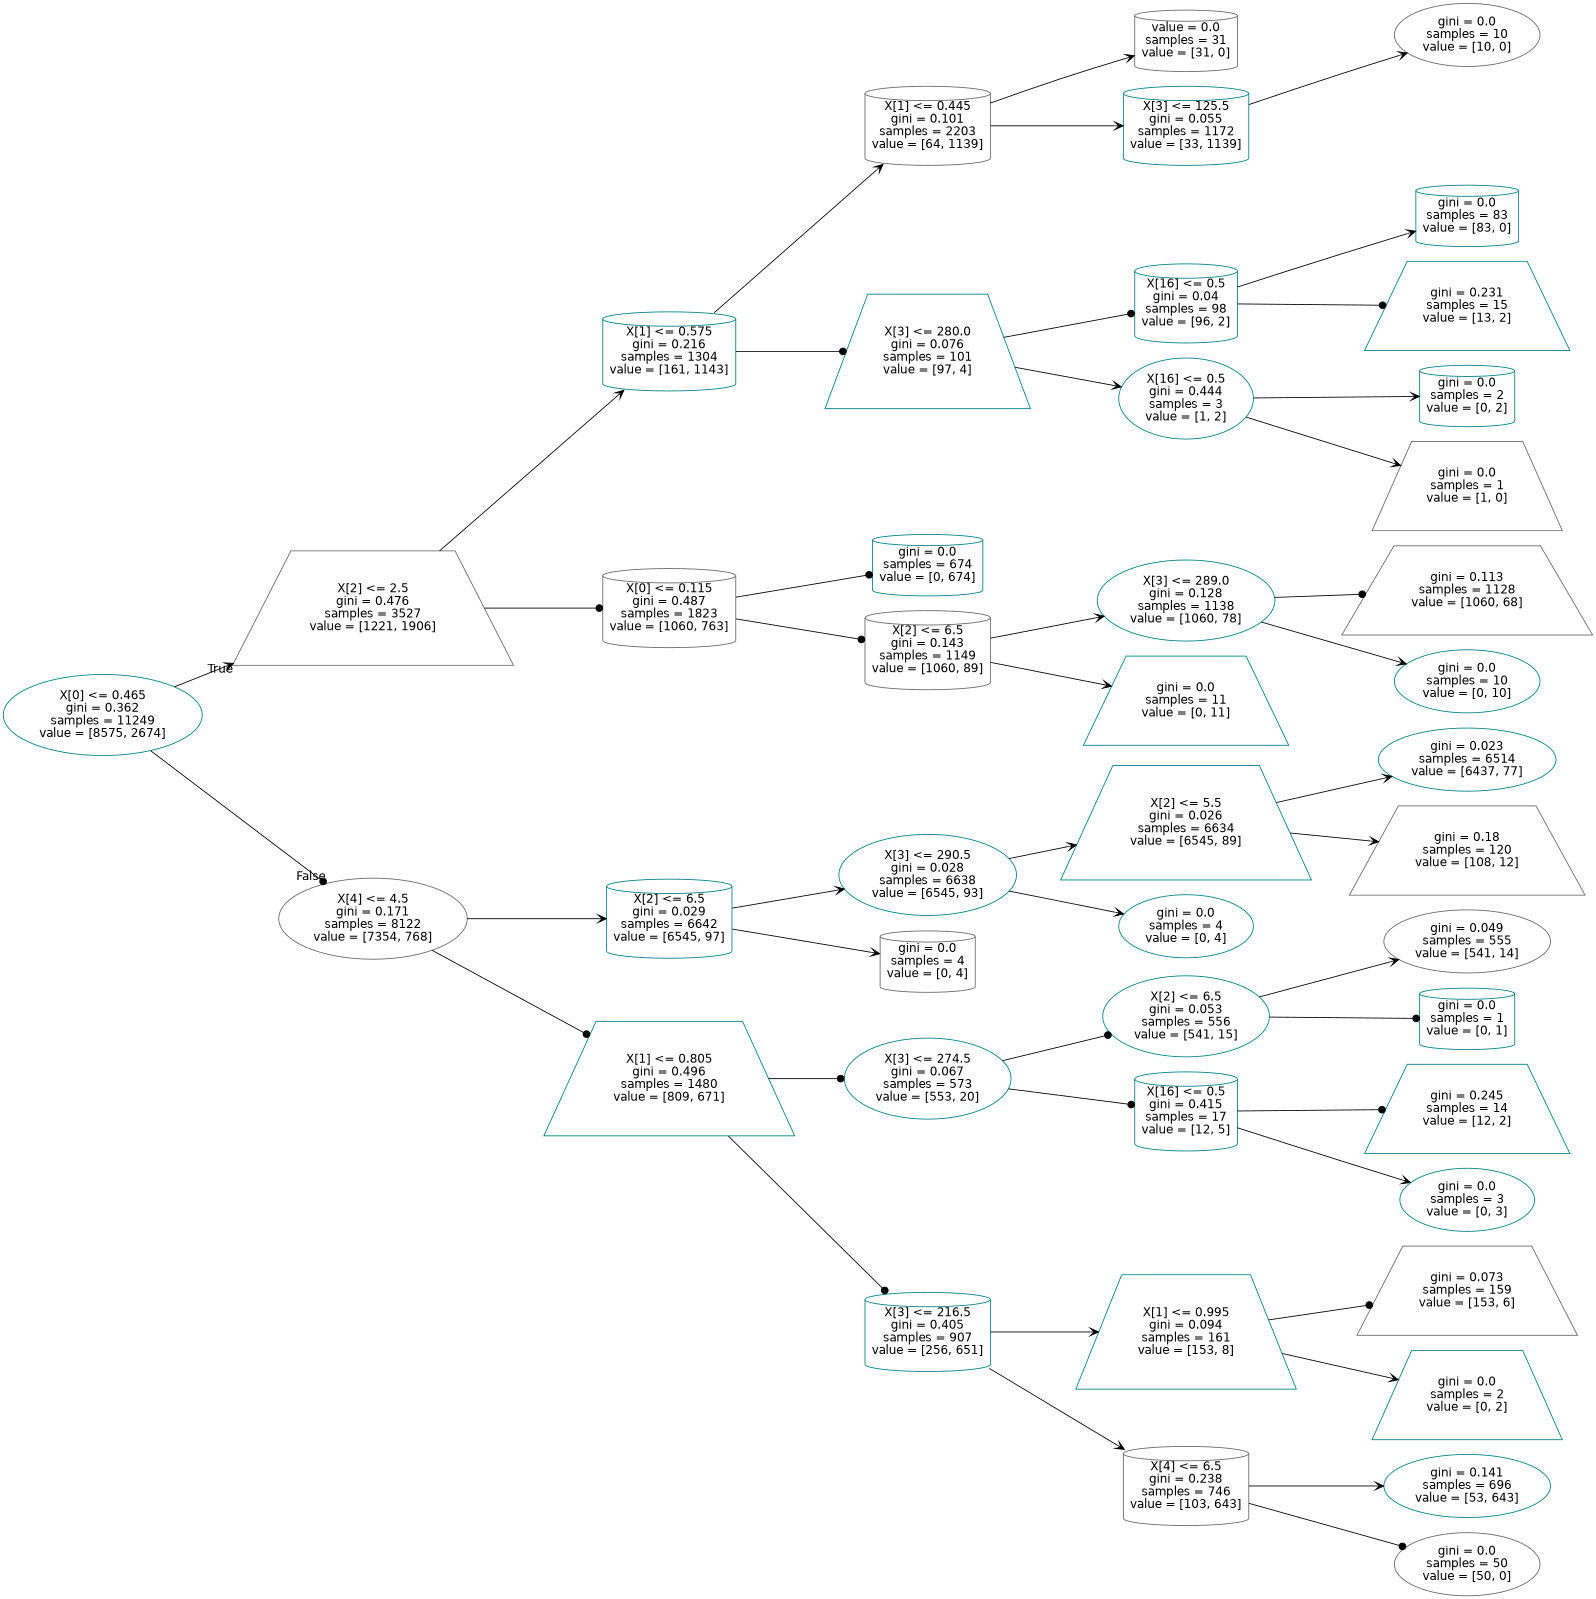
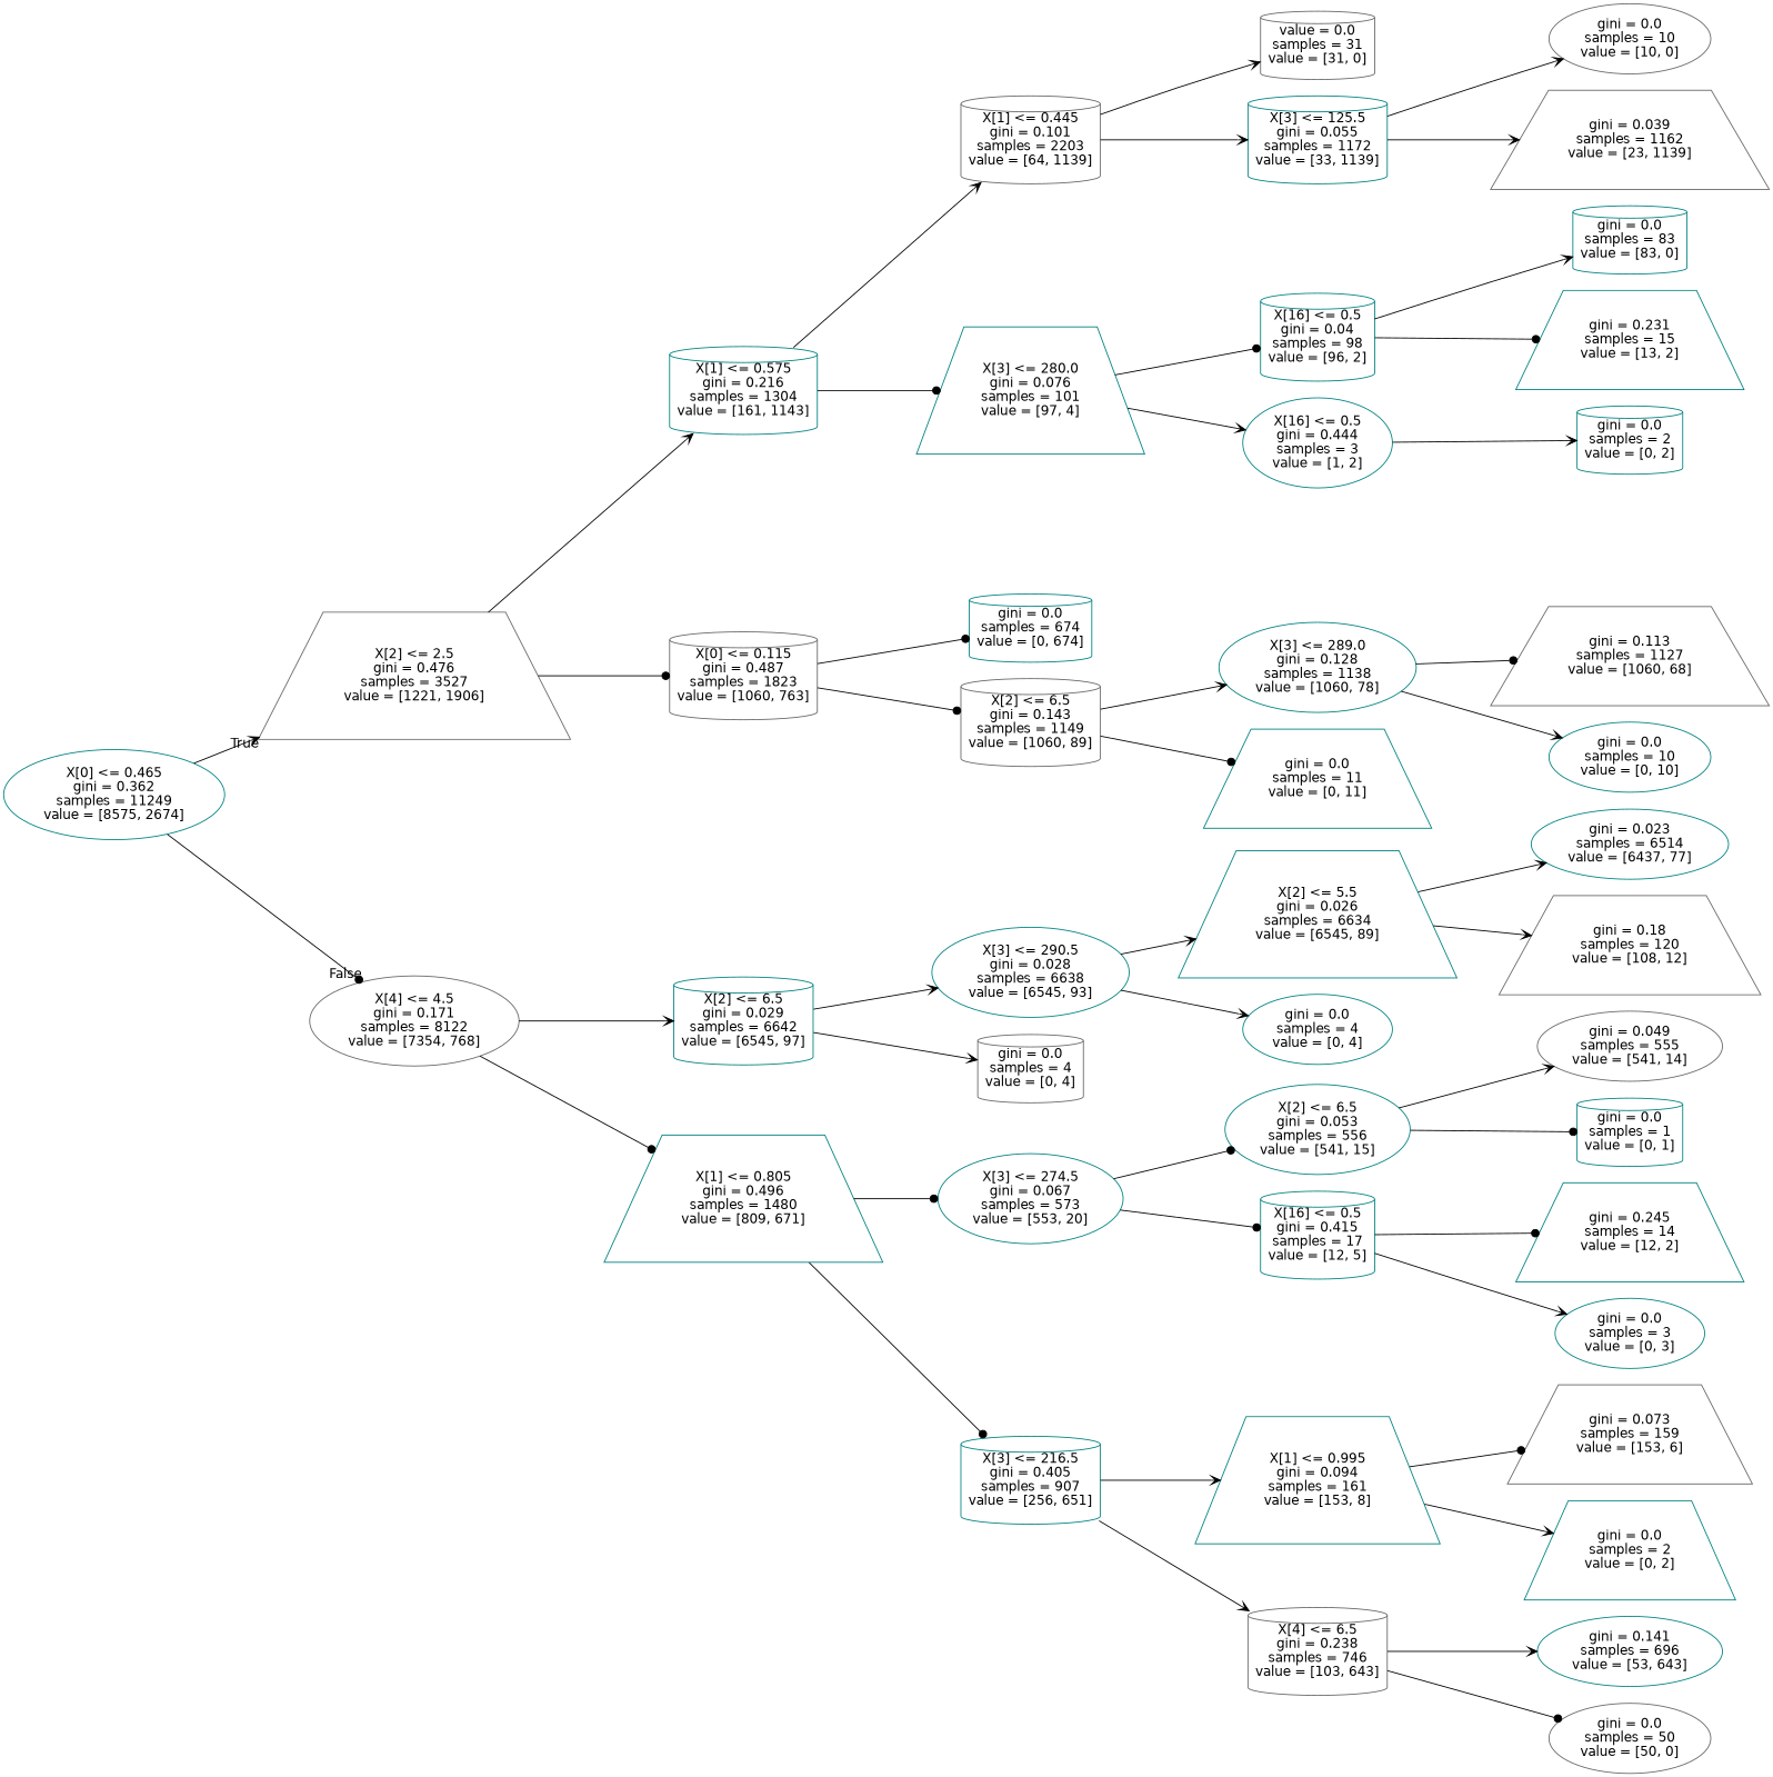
  digraph {
    fontname="DejaVu Sans"
    rankdir=LR
    node [color=teal fontname="DejaVu Sans" shape=cylinder]
    edge [arrowhead=vee fontname="DejaVu Sans"]
    n1 [label="X[0] <= 0.465\ngini = 0.362\nsamples = 11249\nvalue = [8575, 2674]" shape=ellipse]
    n2 [color=gray40 label="X[2] <= 2.5\ngini = 0.476\nsamples = 3527\nvalue = [1221, 1906]" shape=trapezium]
    n3 [color=gray40 label="X[4] <= 4.5\ngini = 0.171\nsamples = 8122\nvalue = [7354, 768]" shape=ellipse]
    n4 [label="X[1] <= 0.575\ngini = 0.216\nsamples = 1304\nvalue = [161, 1143]"]
    n5 [color=gray40 label="X[0] <= 0.115\ngini = 0.487\nsamples = 1823\nvalue = [1060, 763]"]
    n6 [label="X[2] <= 6.5\ngini = 0.029\nsamples = 6642\nvalue = [6545, 97]"]
    n7 [label="X[1] <= 0.805\ngini = 0.496\nsamples = 1480\nvalue = [809, 671]" shape=trapezium]
    n8 [color=gray40 label="X[1] <= 0.445\ngini = 0.101\nsamples = 2203\nvalue = [64, 1139]"]
    n9 [label="X[3] <= 280.0\ngini = 0.076\nsamples = 101\nvalue = [97, 4]" shape=trapezium]
    n10 [label="gini = 0.0\nsamples = 674\nvalue = [0, 674]"]
    n11 [color=gray40 label="X[2] <= 6.5\ngini = 0.143\nsamples = 1149\nvalue = [1060, 89]"]
    n12 [color=gray40 label="value = 0.0\nsamples = 31\nvalue = [31, 0]"]
    n13 [label="X[3] <= 125.5\ngini = 0.055\nsamples = 1172\nvalue = [33, 1139]"]
    n14 [label="X[16] <= 0.5\ngini = 0.04\nsamples = 98\nvalue = [96, 2]"]
    n15 [label="X[16] <= 0.5\ngini = 0.444\nsamples = 3\nvalue = [1, 2]" shape=ellipse]
    n16 [color=gray40 label="gini = 0.0\nsamples = 10\nvalue = [10, 0]" shape=ellipse]
+   n17 [color=gray40 label="gini = 0.039\nsamples = 1162\nvalue = [23, 1139]" shape=trapezium]
    n18 [label="gini = 0.0\nsamples = 83\nvalue = [83, 0]"]
    n19 [label="gini = 0.231\nsamples = 15\nvalue = [13, 2]" shape=trapezium]
    n20 [label="gini = 0.0\nsamples = 2\nvalue = [0, 2]"]
-   n21 [color=gray40 label="gini = 0.0\nsamples = 1\nvalue = [1, 0]" shape=trapezium]
    n22 [label="X[3] <= 289.0\ngini = 0.128\nsamples = 1138\nvalue = [1060, 78]" shape=ellipse]
    n23 [label="gini = 0.0\nsamples = 11\nvalue = [0, 11]" shape=trapezium]
-   n24 [color=gray40 label="gini = 0.113\nsamples = 1128\nvalue = [1060, 68]" shape=trapezium]
+   n24 [color=gray40 label="gini = 0.113\nsamples = 1127\nvalue = [1060, 68]" shape=trapezium]
    n25 [label="gini = 0.0\nsamples = 10\nvalue = [0, 10]" shape=ellipse]
    n26 [label="X[3] <= 290.5\ngini = 0.028\nsamples = 6638\nvalue = [6545, 93]" shape=ellipse]
    n27 [color=gray40 label="gini = 0.0\nsamples = 4\nvalue = [0, 4]"]
    n28 [label="X[3] <= 274.5\ngini = 0.067\nsamples = 573\nvalue = [553, 20]" shape=ellipse]
    n29 [label="X[3] <= 216.5\ngini = 0.405\nsamples = 907\nvalue = [256, 651]"]
    n30 [label="X[2] <= 5.5\ngini = 0.026\nsamples = 6634\nvalue = [6545, 89]" shape=trapezium]
    n31 [label="gini = 0.0\nsamples = 4\nvalue = [0, 4]" shape=ellipse]
    n32 [label="gini = 0.023\nsamples = 6514\nvalue = [6437, 77]" shape=ellipse]
    n33 [color=gray40 label="gini = 0.18\nsamples = 120\nvalue = [108, 12]" shape=trapezium]
    n34 [label="X[2] <= 6.5\ngini = 0.053\nsamples = 556\nvalue = [541, 15]" shape=ellipse]
    n35 [label="X[16] <= 0.5\ngini = 0.415\nsamples = 17\nvalue = [12, 5]"]
    n36 [label="X[1] <= 0.995\ngini = 0.094\nsamples = 161\nvalue = [153, 8]" shape=trapezium]
    n37 [color=gray40 label="X[4] <= 6.5\ngini = 0.238\nsamples = 746\nvalue = [103, 643]"]
    n38 [color=gray40 label="gini = 0.049\nsamples = 555\nvalue = [541, 14]" shape=ellipse]
    n39 [label="gini = 0.0\nsamples = 1\nvalue = [0, 1]"]
    n40 [label="gini = 0.245\nsamples = 14\nvalue = [12, 2]" shape=trapezium]
    n41 [label="gini = 0.0\nsamples = 3\nvalue = [0, 3]" shape=ellipse]
    n42 [color=gray40 label="gini = 0.073\nsamples = 159\nvalue = [153, 6]" shape=trapezium]
    n43 [label="gini = 0.0\nsamples = 2\nvalue = [0, 2]" shape=trapezium]
    n44 [label="gini = 0.141\nsamples = 696\nvalue = [53, 643]" shape=ellipse]
    n45 [color=gray40 label="gini = 0.0\nsamples = 50\nvalue = [50, 0]" shape=ellipse]
    n1 -> n2 [headlabel=True labelangle=45 labeldistance=2.5]
    n1 -> n3 [arrowhead=dot headlabel=False labelangle=-45 labeldistance=2.5]
    n2 -> n4
    n2 -> n5 [arrowhead=dot]
    n3 -> n6
    n3 -> n7 [arrowhead=dot]
    n4 -> n8
    n4 -> n9 [arrowhead=dot]
    n5 -> n10 [arrowhead=dot]
    n5 -> n11 [arrowhead=dot]
    n6 -> n26
    n6 -> n27
    n7 -> n28 [arrowhead=dot]
    n7 -> n29 [arrowhead=dot]
    n8 -> n12
    n8 -> n13
    n9 -> n14 [arrowhead=dot]
    n9 -> n15
    n11 -> n22
-   n11 -> n23
+   n11 -> n23 [arrowhead=dot]
    n13 -> n16
+   n13 -> n17
    n14 -> n18
    n14 -> n19 [arrowhead=dot]
    n15 -> n20
-   n15 -> n21
    n22 -> n24 [arrowhead=dot]
    n22 -> n25
    n26 -> n30
    n26 -> n31
    n28 -> n34 [arrowhead=dot]
    n28 -> n35 [arrowhead=dot]
    n29 -> n36
    n29 -> n37
    n30 -> n32
    n30 -> n33
    n34 -> n38
    n34 -> n39 [arrowhead=dot]
    n35 -> n40 [arrowhead=dot]
    n35 -> n41
    n36 -> n42 [arrowhead=dot]
    n36 -> n43
    n37 -> n44
    n37 -> n45 [arrowhead=dot]
  }
